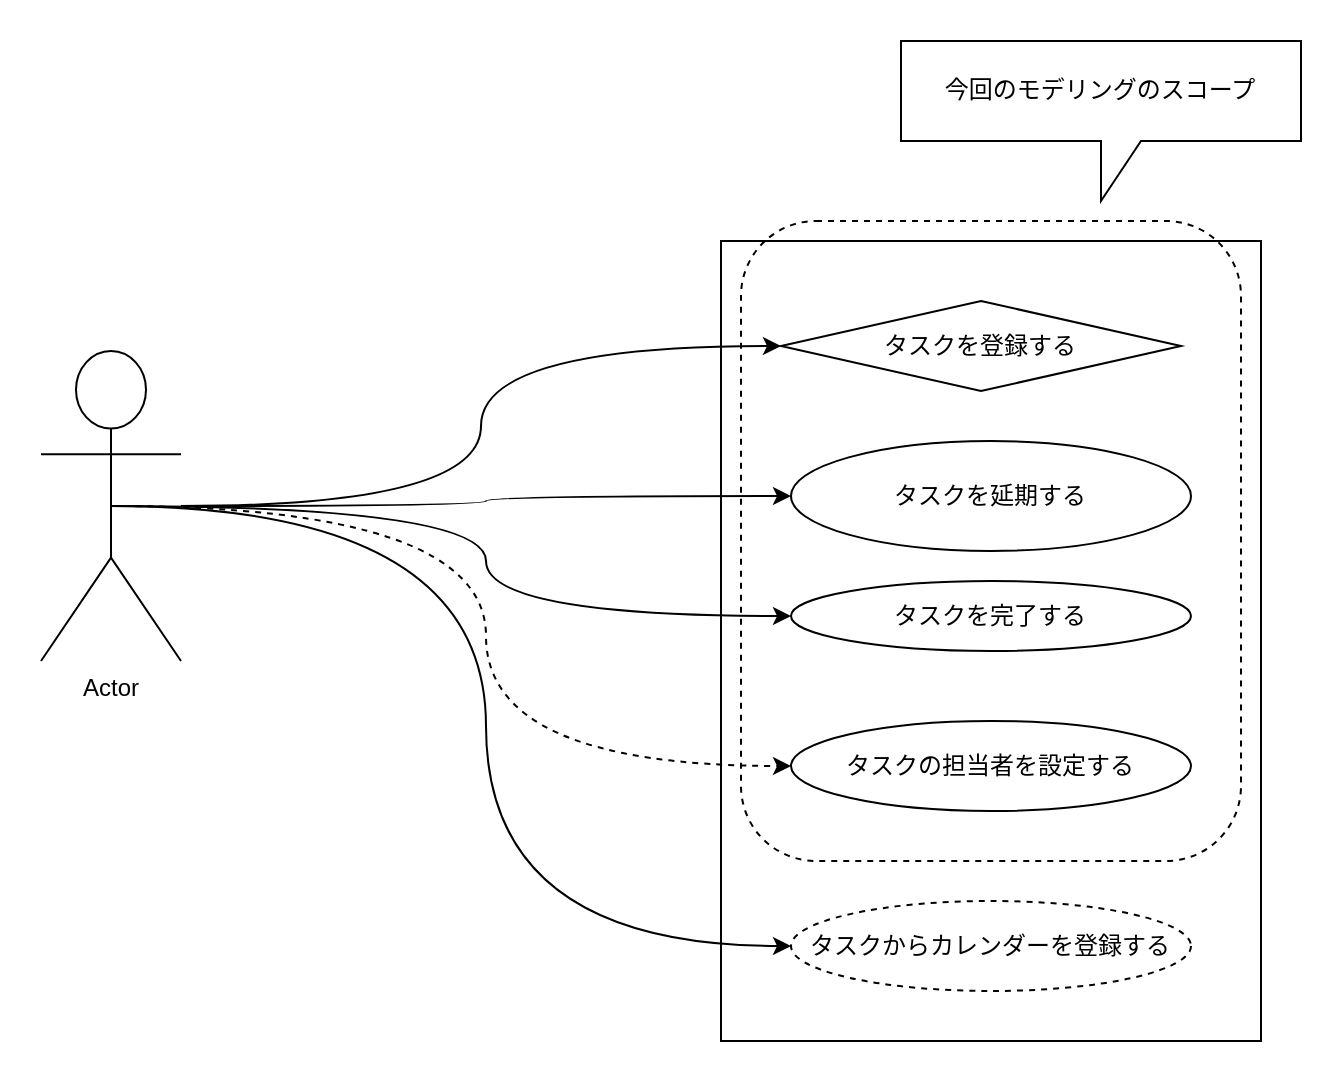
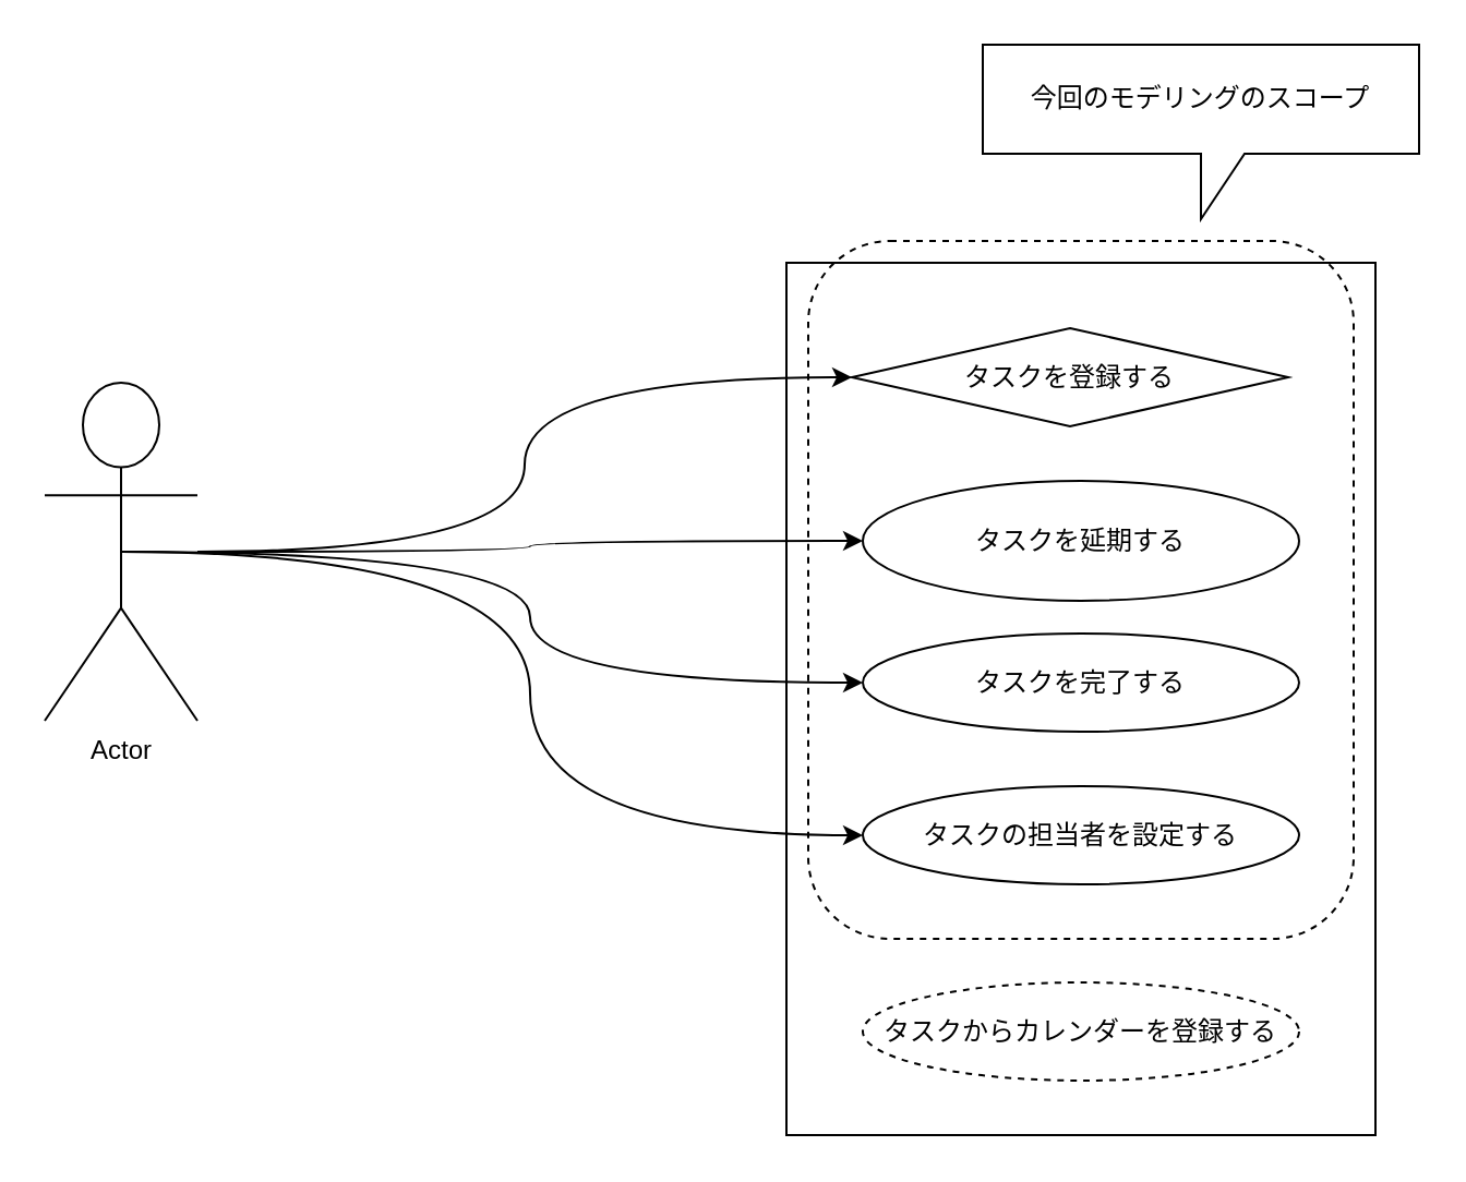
  <mxCell id="0" />
  <mxCell id="1" parent="0" />
  <mxCell id="2" value="" style="rounded=0;whiteSpace=wrap;html=1;" vertex="1" parent="1"><mxGeometry x="360" y="120" width="270" height="400" as="geometry" /></mxCell>
  <mxCell id="3" value="" style="rounded=1;whiteSpace=wrap;html=1;dashed=1;fillColor=none;" vertex="1" parent="1"><mxGeometry x="370" y="110" width="250" height="320" as="geometry" /></mxCell>
- <mxCell id="4" style="edgeStyle=orthogonalEdgeStyle;orthogonalLoop=1;jettySize=auto;html=1;exitX=0.5;exitY=0.5;exitDx=0;exitDy=0;exitPerimeter=0;entryX=0;entryY=0.5;entryDx=0;entryDy=0;curved=1;" edge="1" parent="1" source="9" target="14"><mxGeometry relative="1" as="geometry" /></mxCell>
- <mxCell id="5" style="edgeStyle=orthogonalEdgeStyle;curved=1;orthogonalLoop=1;jettySize=auto;html=1;exitX=0.5;exitY=0.5;exitDx=0;exitDy=0;exitPerimeter=0;entryX=0;entryY=0.5;entryDx=0;entryDy=0;dashed=1;" edge="1" parent="1" source="9" target="13"><mxGeometry relative="1" as="geometry" /></mxCell>
+ <mxCell id="5" style="edgeStyle=orthogonalEdgeStyle;curved=1;orthogonalLoop=1;jettySize=auto;html=1;exitX=0.5;exitY=0.5;exitDx=0;exitDy=0;exitPerimeter=0;entryX=0;entryY=0.5;entryDx=0;entryDy=0;" edge="1" parent="1" source="9" target="13"><mxGeometry relative="1" as="geometry" /></mxCell>
  <mxCell id="6" style="edgeStyle=orthogonalEdgeStyle;curved=1;orthogonalLoop=1;jettySize=auto;html=1;exitX=0.5;exitY=0.5;exitDx=0;exitDy=0;exitPerimeter=0;entryX=0;entryY=0.5;entryDx=0;entryDy=0;" edge="1" parent="1" source="9" target="12"><mxGeometry relative="1" as="geometry" /></mxCell>
  <mxCell id="7" style="edgeStyle=orthogonalEdgeStyle;curved=1;orthogonalLoop=1;jettySize=auto;html=1;" edge="1" parent="1" source="9" target="11"><mxGeometry relative="1" as="geometry" /></mxCell>
  <mxCell id="8" style="edgeStyle=orthogonalEdgeStyle;curved=1;orthogonalLoop=1;jettySize=auto;html=1;entryX=0;entryY=0.5;entryDx=0;entryDy=0;" edge="1" parent="1" source="9" target="10"><mxGeometry relative="1" as="geometry" /></mxCell>
  <mxCell id="9" value="Actor" style="shape=umlActor;verticalLabelPosition=bottom;verticalAlign=top;html=1;outlineConnect=0;" parent="1" vertex="1"><mxGeometry x="20" y="175" width="70" height="155" as="geometry" /></mxCell>
  <mxCell id="10" value="タスクを登録する" style="rhombus;whiteSpace=wrap;html=1;" vertex="1" parent="1"><mxGeometry x="390" y="150" width="200" height="45" as="geometry" /></mxCell>
  <mxCell id="11" value="タスクを延期する" style="ellipse;whiteSpace=wrap;html=1;" vertex="1" parent="1"><mxGeometry x="395" y="220" width="200" height="55" as="geometry" /></mxCell>
- <mxCell id="12" value="タスクを完了する" style="ellipse;whiteSpace=wrap;html=1;" vertex="1" parent="1"><mxGeometry x="395" y="290" width="200" height="35" as="geometry" /></mxCell>
+ <mxCell id="12" value="タスクを完了する" style="ellipse;whiteSpace=wrap;html=1;" vertex="1" parent="1"><mxGeometry x="395" y="290" width="200" height="45" as="geometry" /></mxCell>
  <mxCell id="13" value="タスクの担当者を設定する" style="ellipse;whiteSpace=wrap;html=1;" vertex="1" parent="1"><mxGeometry x="395" y="360" width="200" height="45" as="geometry" /></mxCell>
  <mxCell id="14" value="タスクからカレンダーを登録する" style="ellipse;whiteSpace=wrap;html=1;dashed=1;" vertex="1" parent="1"><mxGeometry x="395" y="450" width="200" height="45" as="geometry" /></mxCell>
  <mxCell id="15" value="今回のモデリングのスコープ" style="shape=callout;whiteSpace=wrap;html=1;perimeter=calloutPerimeter;" vertex="1" parent="1"><mxGeometry x="450" y="20" width="200" height="80" as="geometry" /></mxCell>
